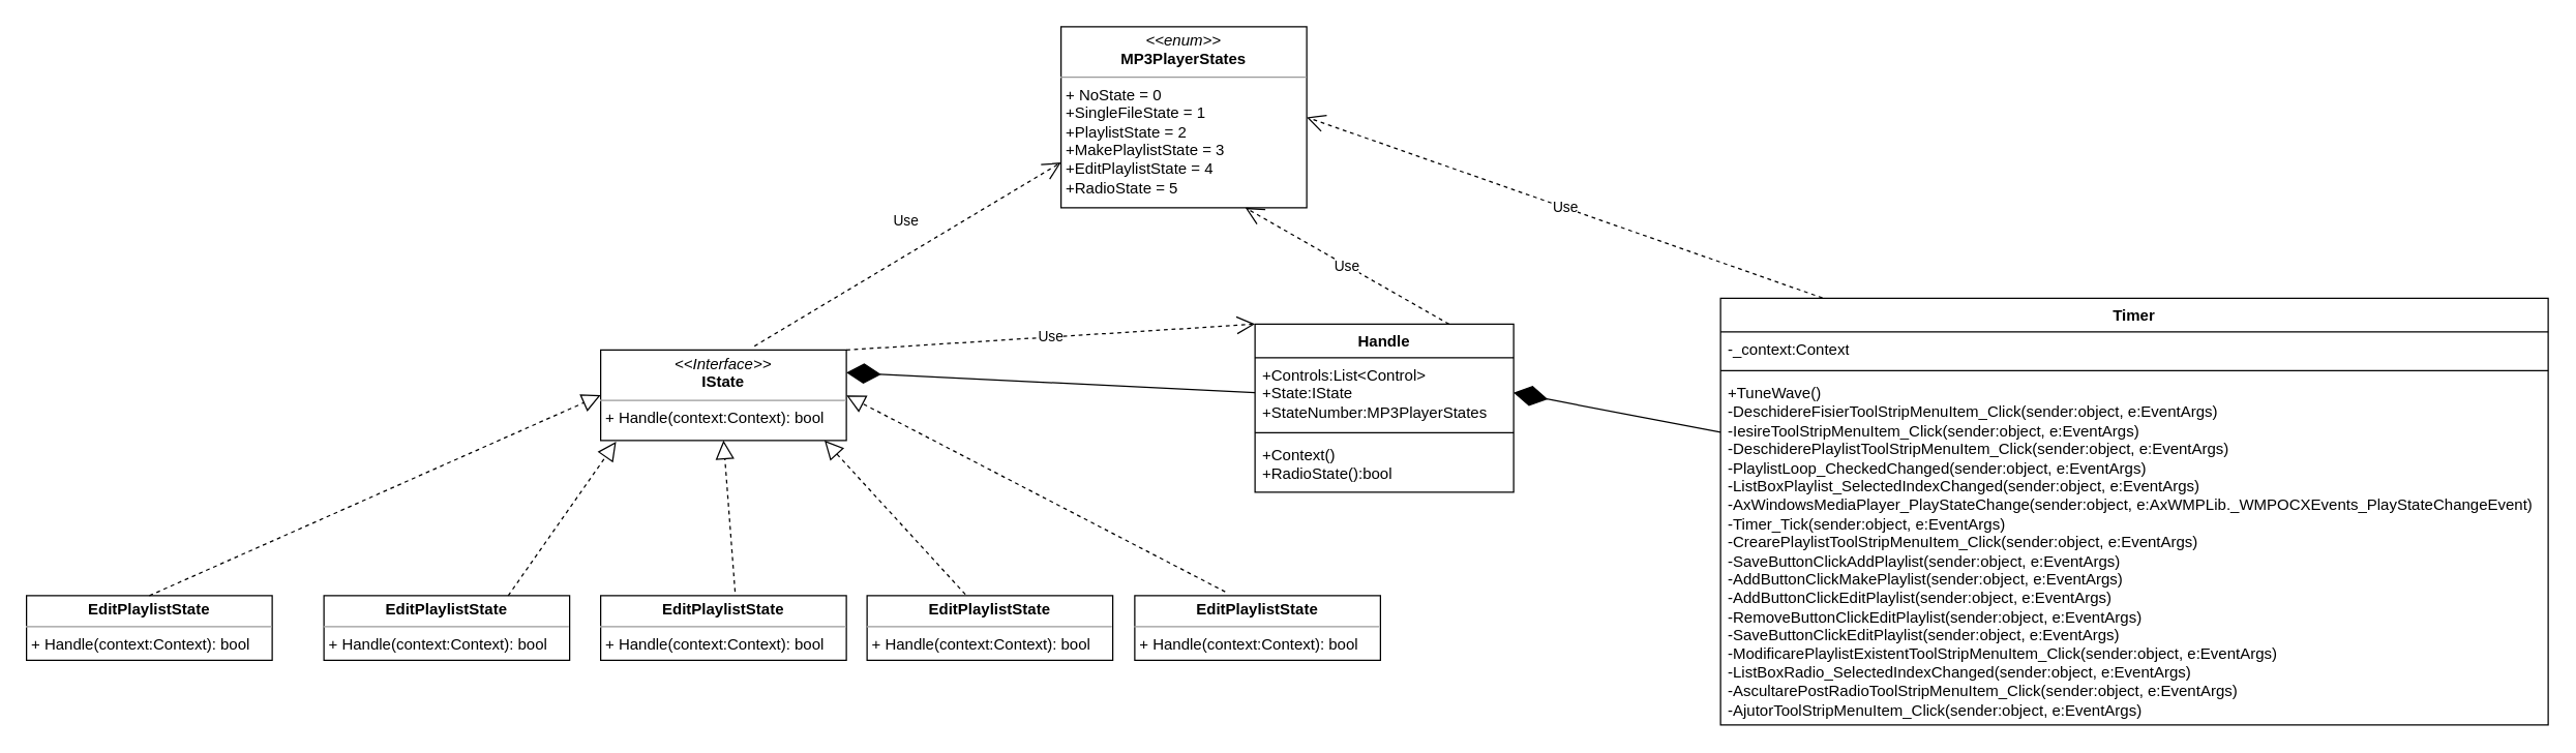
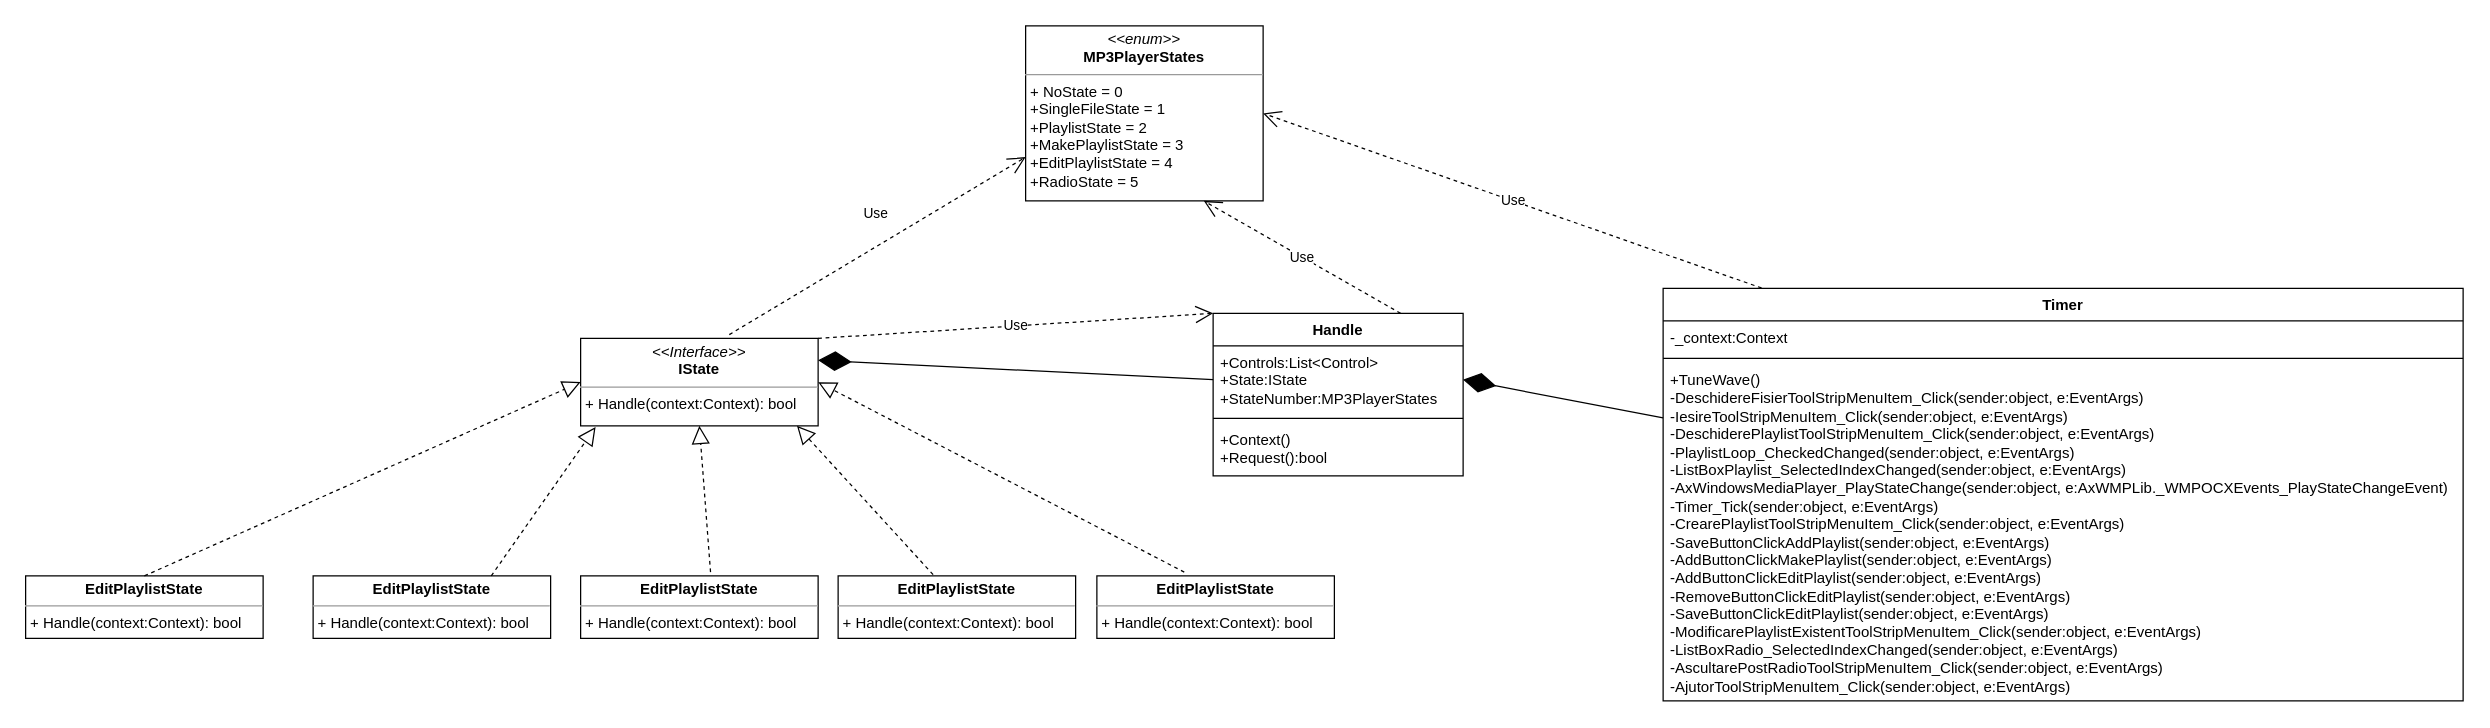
  <mxCell id="0" />
  <mxCell id="1" parent="0" />
  <mxCell id="2" value="&lt;p style=&quot;margin:0px;margin-top:4px;text-align:center;&quot;&gt;&lt;i&gt;&amp;lt;&amp;lt;Interface&amp;gt;&amp;gt;&lt;/i&gt;&lt;br&gt;&lt;b&gt;IState&lt;/b&gt;&lt;/p&gt;&lt;hr size=&quot;1&quot;&gt;&lt;p style=&quot;margin:0px;margin-left:4px;&quot;&gt;+ Handle(context:Context): bool&lt;br&gt;&lt;/p&gt;" style="verticalAlign=top;align=left;overflow=fill;fontSize=12;fontFamily=Helvetica;html=1;whiteSpace=wrap;" parent="1" vertex="1"><mxGeometry x="464" y="270" width="190" height="70" as="geometry" /></mxCell>
  <mxCell id="3" value="&lt;p style=&quot;margin:0px;margin-top:4px;text-align:center;&quot;&gt;&lt;b&gt;EditPlaylistState&lt;/b&gt;&lt;/p&gt;&lt;hr size=&quot;1&quot;&gt;&lt;p style=&quot;margin:0px;margin-left:4px;&quot;&gt;+ Handle(context:Context): bool&lt;br&gt;&lt;/p&gt;" style="verticalAlign=top;align=left;overflow=fill;fontSize=12;fontFamily=Helvetica;html=1;whiteSpace=wrap;" parent="1" vertex="1"><mxGeometry x="20" y="460" width="190" height="50" as="geometry" /></mxCell>
  <mxCell id="4" value="&lt;p style=&quot;margin:0px;margin-top:4px;text-align:center;&quot;&gt;&lt;b&gt;EditPlaylistState&lt;/b&gt;&lt;/p&gt;&lt;hr size=&quot;1&quot;&gt;&lt;p style=&quot;margin:0px;margin-left:4px;&quot;&gt;+ Handle(context:Context): bool&lt;br&gt;&lt;/p&gt;" style="verticalAlign=top;align=left;overflow=fill;fontSize=12;fontFamily=Helvetica;html=1;whiteSpace=wrap;" parent="1" vertex="1"><mxGeometry x="250" y="460" width="190" height="50" as="geometry" /></mxCell>
  <mxCell id="5" value="&lt;p style=&quot;margin:0px;margin-top:4px;text-align:center;&quot;&gt;&lt;b&gt;EditPlaylistState&lt;/b&gt;&lt;/p&gt;&lt;hr size=&quot;1&quot;&gt;&lt;p style=&quot;margin:0px;margin-left:4px;&quot;&gt;+ Handle(context:Context): bool&lt;br&gt;&lt;/p&gt;" style="verticalAlign=top;align=left;overflow=fill;fontSize=12;fontFamily=Helvetica;html=1;whiteSpace=wrap;" parent="1" vertex="1"><mxGeometry x="464" y="460" width="190" height="50" as="geometry" /></mxCell>
  <mxCell id="6" value="&lt;p style=&quot;margin:0px;margin-top:4px;text-align:center;&quot;&gt;&lt;b&gt;EditPlaylistState&lt;/b&gt;&lt;/p&gt;&lt;hr size=&quot;1&quot;&gt;&lt;p style=&quot;margin:0px;margin-left:4px;&quot;&gt;+ Handle(context:Context): bool&lt;br&gt;&lt;/p&gt;" style="verticalAlign=top;align=left;overflow=fill;fontSize=12;fontFamily=Helvetica;html=1;whiteSpace=wrap;" parent="1" vertex="1"><mxGeometry x="670" y="460" width="190" height="50" as="geometry" /></mxCell>
  <mxCell id="7" value="&lt;p style=&quot;margin:0px;margin-top:4px;text-align:center;&quot;&gt;&lt;b&gt;EditPlaylistState&lt;/b&gt;&lt;/p&gt;&lt;hr size=&quot;1&quot;&gt;&lt;p style=&quot;margin:0px;margin-left:4px;&quot;&gt;+ Handle(context:Context): bool&lt;br&gt;&lt;/p&gt;" style="verticalAlign=top;align=left;overflow=fill;fontSize=12;fontFamily=Helvetica;html=1;whiteSpace=wrap;" parent="1" vertex="1"><mxGeometry x="877" y="460" width="190" height="50" as="geometry" /></mxCell>
  <mxCell id="8" value="" style="endArrow=block;dashed=1;endFill=0;endSize=12;html=1;rounded=0;entryX=0;entryY=0.5;entryDx=0;entryDy=0;exitX=0.5;exitY=0;exitDx=0;exitDy=0;" parent="1" source="3" target="2" edge="1"><mxGeometry width="160" relative="1" as="geometry"><mxPoint x="480" y="480" as="sourcePoint" /><mxPoint x="640" y="480" as="targetPoint" /></mxGeometry></mxCell>
  <mxCell id="9" value="" style="endArrow=block;dashed=1;endFill=0;endSize=12;html=1;rounded=0;entryX=0.063;entryY=1.014;entryDx=0;entryDy=0;exitX=0.75;exitY=0;exitDx=0;exitDy=0;entryPerimeter=0;" parent="1" source="4" target="2" edge="1"><mxGeometry width="160" relative="1" as="geometry"><mxPoint x="125" y="470" as="sourcePoint" /><mxPoint x="474" y="315" as="targetPoint" /></mxGeometry></mxCell>
  <mxCell id="10" value="" style="endArrow=block;dashed=1;endFill=0;endSize=12;html=1;rounded=0;entryX=0.5;entryY=1;entryDx=0;entryDy=0;exitX=0.547;exitY=-0.06;exitDx=0;exitDy=0;exitPerimeter=0;" parent="1" source="5" target="2" edge="1"><mxGeometry width="160" relative="1" as="geometry"><mxPoint x="511" y="425" as="sourcePoint" /><mxPoint x="860" y="270" as="targetPoint" /></mxGeometry></mxCell>
  <mxCell id="11" value="" style="endArrow=block;dashed=1;endFill=0;endSize=12;html=1;rounded=0;entryX=0.911;entryY=1;entryDx=0;entryDy=0;exitX=0.4;exitY=-0.02;exitDx=0;exitDy=0;exitPerimeter=0;entryPerimeter=0;" parent="1" source="6" target="2" edge="1"><mxGeometry width="160" relative="1" as="geometry"><mxPoint x="650" y="405" as="sourcePoint" /><mxPoint x="999" y="250" as="targetPoint" /></mxGeometry></mxCell>
  <mxCell id="12" value="" style="endArrow=block;dashed=1;endFill=0;endSize=12;html=1;rounded=0;entryX=1;entryY=0.5;entryDx=0;entryDy=0;exitX=0.368;exitY=-0.06;exitDx=0;exitDy=0;exitPerimeter=0;" parent="1" source="7" target="2" edge="1"><mxGeometry width="160" relative="1" as="geometry"><mxPoint x="800" y="415" as="sourcePoint" /><mxPoint x="1149" y="260" as="targetPoint" /></mxGeometry></mxCell>
  <mxCell id="13" value="Handle" style="swimlane;fontStyle=1;align=center;verticalAlign=top;childLayout=stackLayout;horizontal=1;startSize=26;horizontalStack=0;resizeParent=1;resizeParentMax=0;resizeLast=0;collapsible=1;marginBottom=0;whiteSpace=wrap;html=1;" parent="1" vertex="1"><mxGeometry x="970" y="250" width="200" height="130" as="geometry" /></mxCell>
  <mxCell id="14" value="&lt;div&gt;+Controls:List&amp;lt;Control&amp;gt;&amp;nbsp;&lt;/div&gt;&lt;div&gt;+State:IState&lt;/div&gt;&lt;div&gt;+StateNumber:MP3PlayerStates&amp;nbsp;&lt;/div&gt;" style="text;strokeColor=none;fillColor=none;align=left;verticalAlign=top;spacingLeft=4;spacingRight=4;overflow=hidden;rotatable=0;points=[[0,0.5],[1,0.5]];portConstraint=eastwest;whiteSpace=wrap;html=1;" parent="13" vertex="1"><mxGeometry y="26" width="200" height="54" as="geometry" /></mxCell>
  <mxCell id="15" value="" style="line;strokeWidth=1;fillColor=none;align=left;verticalAlign=middle;spacingTop=-1;spacingLeft=3;spacingRight=3;rotatable=0;labelPosition=right;points=[];portConstraint=eastwest;strokeColor=inherit;" parent="13" vertex="1"><mxGeometry y="80" width="200" height="8" as="geometry" /></mxCell>
- <mxCell id="16" value="&lt;div&gt;+Context()&lt;/div&gt;&lt;div&gt;+RadioState():bool&lt;/div&gt;" style="text;strokeColor=none;fillColor=none;align=left;verticalAlign=top;spacingLeft=4;spacingRight=4;overflow=hidden;rotatable=0;points=[[0,0.5],[1,0.5]];portConstraint=eastwest;whiteSpace=wrap;html=1;" parent="13" vertex="1"><mxGeometry y="88" width="200" height="42" as="geometry" /></mxCell>
+ <mxCell id="16" value="&lt;div&gt;+Context()&lt;/div&gt;&lt;div&gt;+Request():bool&lt;/div&gt;" style="text;strokeColor=none;fillColor=none;align=left;verticalAlign=top;spacingLeft=4;spacingRight=4;overflow=hidden;rotatable=0;points=[[0,0.5],[1,0.5]];portConstraint=eastwest;whiteSpace=wrap;html=1;" parent="13" vertex="1"><mxGeometry y="88" width="200" height="42" as="geometry" /></mxCell>
  <mxCell id="17" value="Use" style="endArrow=open;endSize=12;dashed=1;html=1;rounded=0;exitX=1;exitY=0;exitDx=0;exitDy=0;entryX=0;entryY=0;entryDx=0;entryDy=0;" parent="1" source="2" target="13" edge="1"><mxGeometry width="160" relative="1" as="geometry"><mxPoint x="790" y="480" as="sourcePoint" /><mxPoint x="950" y="480" as="targetPoint" /></mxGeometry></mxCell>
  <mxCell id="18" value="" style="endArrow=diamondThin;endFill=1;endSize=24;html=1;rounded=0;exitX=0;exitY=0.5;exitDx=0;exitDy=0;entryX=1;entryY=0.25;entryDx=0;entryDy=0;" parent="1" source="14" target="2" edge="1"><mxGeometry width="160" relative="1" as="geometry"><mxPoint x="790" y="480" as="sourcePoint" /><mxPoint x="950" y="480" as="targetPoint" /></mxGeometry></mxCell>
  <mxCell id="19" value="&lt;p style=&quot;margin:0px;margin-top:4px;text-align:center;&quot;&gt;&lt;i&gt;&amp;lt;&amp;lt;enum&amp;gt;&amp;gt;&lt;/i&gt;&lt;br&gt;&lt;b&gt;MP3PlayerStates&lt;/b&gt;&lt;/p&gt;&lt;hr size=&quot;1&quot;&gt;&lt;p style=&quot;margin:0px;margin-left:4px;&quot;&gt;+&amp;nbsp;NoState = 0&lt;br&gt;&lt;/p&gt;&lt;p style=&quot;margin:0px;margin-left:4px;&quot;&gt;+SingleFileState = 1&lt;/p&gt;&lt;p style=&quot;margin:0px;margin-left:4px;&quot;&gt;+PlaylistState = 2&lt;/p&gt;&lt;p style=&quot;margin:0px;margin-left:4px;&quot;&gt;+MakePlaylistState = 3&lt;/p&gt;&lt;p style=&quot;margin:0px;margin-left:4px;&quot;&gt;+EditPlaylistState = 4&lt;/p&gt;&lt;p style=&quot;margin:0px;margin-left:4px;&quot;&gt;+RadioState = 5&lt;/p&gt;" style="verticalAlign=top;align=left;overflow=fill;fontSize=12;fontFamily=Helvetica;html=1;whiteSpace=wrap;" parent="1" vertex="1"><mxGeometry x="820" y="20" width="190" height="140" as="geometry" /></mxCell>
  <mxCell id="20" value="Use" style="endArrow=open;endSize=12;dashed=1;html=1;rounded=0;entryX=0;entryY=0.75;entryDx=0;entryDy=0;exitX=0.626;exitY=-0.043;exitDx=0;exitDy=0;exitPerimeter=0;" parent="1" source="2" target="19" edge="1"><mxGeometry x="0.087" y="23" width="160" relative="1" as="geometry"><mxPoint x="730" y="280" as="sourcePoint" /><mxPoint x="890" y="280" as="targetPoint" /><mxPoint as="offset" /></mxGeometry></mxCell>
  <mxCell id="21" value="Use" style="endArrow=open;endSize=12;dashed=1;html=1;rounded=0;entryX=0.75;entryY=1;entryDx=0;entryDy=0;exitX=0.75;exitY=0;exitDx=0;exitDy=0;" parent="1" source="13" target="19" edge="1"><mxGeometry width="160" relative="1" as="geometry"><mxPoint x="730" y="280" as="sourcePoint" /><mxPoint x="890" y="280" as="targetPoint" /></mxGeometry></mxCell>
  <mxCell id="22" value="Timer" style="swimlane;fontStyle=1;align=center;verticalAlign=top;childLayout=stackLayout;horizontal=1;startSize=26;horizontalStack=0;resizeParent=1;resizeParentMax=0;resizeLast=0;collapsible=1;marginBottom=0;whiteSpace=wrap;html=1;" vertex="1" parent="1"><mxGeometry x="1330" y="230" width="640" height="330" as="geometry" /></mxCell>
  <mxCell id="23" value="-_context:Context" style="text;strokeColor=none;fillColor=none;align=left;verticalAlign=top;spacingLeft=4;spacingRight=4;overflow=hidden;rotatable=0;points=[[0,0.5],[1,0.5]];portConstraint=eastwest;whiteSpace=wrap;html=1;" vertex="1" parent="22"><mxGeometry y="26" width="640" height="26" as="geometry" /></mxCell>
  <mxCell id="24" value="" style="line;strokeWidth=1;fillColor=none;align=left;verticalAlign=middle;spacingTop=-1;spacingLeft=3;spacingRight=3;rotatable=0;labelPosition=right;points=[];portConstraint=eastwest;strokeColor=inherit;" vertex="1" parent="22"><mxGeometry y="52" width="640" height="8" as="geometry" /></mxCell>
  <mxCell id="25" value="&lt;div&gt;+TuneWave()&lt;/div&gt;&lt;div&gt;-DeschidereFisierToolStripMenuItem_Click(sender:object, e:EventArgs)&lt;/div&gt;&lt;div&gt;-IesireToolStripMenuItem_Click(sender:object, e:EventArgs)&lt;/div&gt;&lt;div&gt;-DeschiderePlaylistToolStripMenuItem_Click(sender:object, e:EventArgs)&lt;/div&gt;&lt;div&gt;-PlaylistLoop_CheckedChanged(sender:object, e:EventArgs)&lt;/div&gt;&lt;div&gt;-ListBoxPlaylist_SelectedIndexChanged(sender:object, e:EventArgs)&lt;/div&gt;&lt;div&gt;-AxWindowsMediaPlayer_PlayStateChange(sender:object, e:AxWMPLib._WMPOCXEvents_PlayStateChangeEvent)&lt;/div&gt;&lt;div&gt;-Timer_Tick(sender:object, e:EventArgs)&lt;/div&gt;&lt;div&gt;-CrearePlaylistToolStripMenuItem_Click(sender:object, e:EventArgs)&lt;/div&gt;&lt;div&gt;-SaveButtonClickAddPlaylist(sender:object, e:EventArgs)&lt;/div&gt;&lt;div&gt;-AddButtonClickMakePlaylist(sender:object, e:EventArgs)&lt;/div&gt;&lt;div&gt;-AddButtonClickEditPlaylist(sender:object, e:EventArgs)&lt;/div&gt;&lt;div&gt;-RemoveButtonClickEditPlaylist(sender:object, e:EventArgs)&lt;/div&gt;&lt;div&gt;-SaveButtonClickEditPlaylist(sender:object, e:EventArgs)&lt;/div&gt;&lt;div&gt;-ModificarePlaylistExistentToolStripMenuItem_Click(sender:object, e:EventArgs)&lt;/div&gt;&lt;div&gt;-ListBoxRadio_SelectedIndexChanged(sender:object, e:EventArgs)&lt;/div&gt;&lt;div&gt;-AscultarePostRadioToolStripMenuItem_Click(sender:object, e:EventArgs)&lt;/div&gt;&lt;div&gt;-AjutorToolStripMenuItem_Click(sender:object, e:EventArgs)&lt;/div&gt;&lt;div&gt;&lt;br&gt;&lt;/div&gt;" style="text;strokeColor=none;fillColor=none;align=left;verticalAlign=top;spacingLeft=4;spacingRight=4;overflow=hidden;rotatable=0;points=[[0,0.5],[1,0.5]];portConstraint=eastwest;whiteSpace=wrap;html=1;" vertex="1" parent="22"><mxGeometry y="60" width="640" height="270" as="geometry" /></mxCell>
  <mxCell id="26" value="" style="endArrow=diamondThin;endFill=1;endSize=24;html=1;rounded=0;entryX=1;entryY=0.5;entryDx=0;entryDy=0;" edge="1" parent="1" source="22" target="14"><mxGeometry width="160" relative="1" as="geometry"><mxPoint x="1090" y="340" as="sourcePoint" /><mxPoint x="1250" y="340" as="targetPoint" /></mxGeometry></mxCell>
  <mxCell id="27" value="Use" style="endArrow=open;endSize=12;dashed=1;html=1;rounded=0;entryX=1;entryY=0.5;entryDx=0;entryDy=0;exitX=0.123;exitY=-0.001;exitDx=0;exitDy=0;exitPerimeter=0;" edge="1" parent="1" source="22" target="19"><mxGeometry width="160" relative="1" as="geometry"><mxPoint x="1240" y="320" as="sourcePoint" /><mxPoint x="1400" y="320" as="targetPoint" /></mxGeometry></mxCell>
